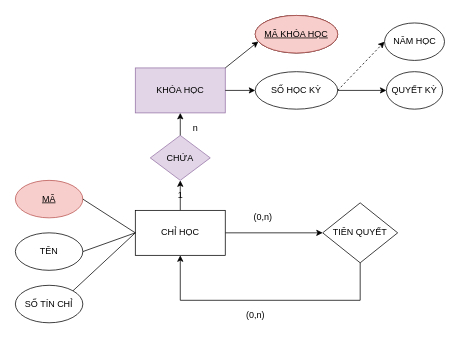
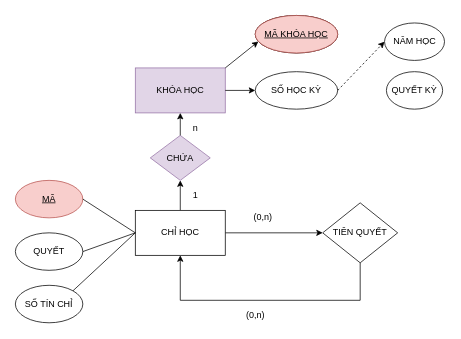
  <mxCell id="0" />
  <mxCell id="1" parent="0" />
  <mxCell id="2" value="" style="edgeStyle=orthogonalEdgeStyle;rounded=0;orthogonalLoop=1;jettySize=auto;html=1;" parent="1" source="4" target="5" edge="1"><mxGeometry relative="1" as="geometry" /></mxCell>
  <mxCell id="3" value="" style="edgeStyle=orthogonalEdgeStyle;rounded=0;orthogonalLoop=1;jettySize=auto;html=1;" parent="1" source="4" target="13" edge="1"><mxGeometry relative="1" as="geometry" /></mxCell>
  <mxCell id="4" value="CHỈ HỌC" style="whiteSpace=wrap;html=1;" parent="1" vertex="1"><mxGeometry x="180" y="280" width="120" height="60" as="geometry" /></mxCell>
  <mxCell id="5" value="TIÊN QUYẾT" style="rhombus;whiteSpace=wrap;html=1;" parent="1" vertex="1"><mxGeometry x="430" y="270" width="100" height="80" as="geometry" /></mxCell>
  <mxCell id="6" value="KHÓA HỌC" style="whiteSpace=wrap;html=1;fillColor=#e1d5e7;strokeColor=#9673a6;" parent="1" vertex="1"><mxGeometry x="180" y="90" width="120" height="60" as="geometry" /></mxCell>
  <mxCell id="7" value="&lt;u&gt;MÃ&lt;/u&gt;" style="ellipse;whiteSpace=wrap;html=1;fillColor=#f8cecc;strokeColor=#b85450;" parent="1" vertex="1"><mxGeometry x="20" y="240" width="90" height="50" as="geometry" /></mxCell>
- <mxCell id="8" value="TÊN" style="ellipse;whiteSpace=wrap;html=1;" parent="1" vertex="1"><mxGeometry x="20" y="310" width="90" height="50" as="geometry" /></mxCell>
+ <mxCell id="8" value="QUYẾT" style="ellipse;whiteSpace=wrap;html=1;" parent="1" vertex="1"><mxGeometry x="20" y="310" width="90" height="50" as="geometry" /></mxCell>
  <mxCell id="9" value="SỐ TÍN CHỈ" style="ellipse;whiteSpace=wrap;html=1;" parent="1" vertex="1"><mxGeometry x="20" y="380" width="90" height="50" as="geometry" /></mxCell>
  <mxCell id="10" value="" style="endArrow=none;html=1;rounded=0;exitX=1;exitY=0.5;exitDx=0;exitDy=0;entryX=0;entryY=0.5;entryDx=0;entryDy=0;" parent="1" source="8" target="4" edge="1"><mxGeometry width="50" height="50" relative="1" as="geometry"><mxPoint x="250" y="320" as="sourcePoint" /><mxPoint x="300" y="270" as="targetPoint" /></mxGeometry></mxCell>
  <mxCell id="11" value="" style="endArrow=none;html=1;rounded=0;exitX=1;exitY=0;exitDx=0;exitDy=0;" parent="1" source="9" edge="1"><mxGeometry width="50" height="50" relative="1" as="geometry"><mxPoint x="120" y="345" as="sourcePoint" /><mxPoint x="180" y="310" as="targetPoint" /></mxGeometry></mxCell>
  <mxCell id="12" value="" style="endArrow=none;html=1;rounded=0;exitX=1;exitY=0.5;exitDx=0;exitDy=0;" parent="1" source="7" edge="1"><mxGeometry width="50" height="50" relative="1" as="geometry"><mxPoint x="106.869" y="397.35" as="sourcePoint" /><mxPoint x="180" y="310" as="targetPoint" /></mxGeometry></mxCell>
  <mxCell id="13" value="CHỨA" style="rhombus;whiteSpace=wrap;html=1;fillColor=#e1d5e7;strokeColor=#9673a6;" parent="1" vertex="1"><mxGeometry x="200" y="180" width="80" height="60" as="geometry" /></mxCell>
  <mxCell id="14" value="" style="endArrow=classic;html=1;rounded=0;exitX=0.5;exitY=0;exitDx=0;exitDy=0;entryX=0.5;entryY=1;entryDx=0;entryDy=0;" parent="1" source="13" target="6" edge="1"><mxGeometry width="50" height="50" relative="1" as="geometry"><mxPoint x="250" y="230" as="sourcePoint" /><mxPoint x="300" y="180" as="targetPoint" /></mxGeometry></mxCell>
  <mxCell id="15" value="&lt;u&gt;MÃ KHÓA HỌC&lt;/u&gt;" style="ellipse;whiteSpace=wrap;html=1;fillColor=#f8cecc;strokeColor=#b85450;" parent="1" vertex="1"><mxGeometry x="340" y="20" width="110" height="50" as="geometry" /></mxCell>
- <mxCell id="16" value="" style="edgeStyle=orthogonalEdgeStyle;rounded=0;orthogonalLoop=1;jettySize=auto;html=1;" parent="1" source="17" target="20" edge="1"><mxGeometry relative="1" as="geometry" /></mxCell>
  <mxCell id="17" value="SỐ HỌC KỲ" style="ellipse;whiteSpace=wrap;html=1;" parent="1" vertex="1"><mxGeometry x="340" y="95" width="110" height="50" as="geometry" /></mxCell>
  <mxCell id="18" value="" style="endArrow=classic;html=1;rounded=0;entryX=0.038;entryY=0.694;entryDx=0;entryDy=0;entryPerimeter=0;" parent="1" target="15" edge="1"><mxGeometry width="50" height="50" relative="1" as="geometry"><mxPoint x="300" y="90" as="sourcePoint" /><mxPoint x="350" y="50" as="targetPoint" /></mxGeometry></mxCell>
  <mxCell id="19" value="" style="endArrow=classic;html=1;rounded=0;exitX=1;exitY=0.5;exitDx=0;exitDy=0;entryX=0;entryY=0.5;entryDx=0;entryDy=0;" parent="1" source="6" target="17" edge="1"><mxGeometry width="50" height="50" relative="1" as="geometry"><mxPoint x="290" as="sourcePoint" y="200" /><mxPoint x="340" y="150" as="targetPoint" /></mxGeometry></mxCell>
  <mxCell id="20" value="QUYẾT KỲ" style="ellipse;whiteSpace=wrap;html=1;" parent="1" vertex="1"><mxGeometry x="515" y="95" width="75" height="50" as="geometry" /></mxCell>
  <mxCell id="21" value="" style="endArrow=classic;html=1;rounded=0;exitX=1;exitY=0.5;exitDx=0;exitDy=0;entryX=0;entryY=0.5;entryDx=0;entryDy=0;dashed=1;" parent="1" source="17" target="24" edge="1"><mxGeometry width="50" height="50" relative="1" as="geometry"><mxPoint x="460" y="110" as="sourcePoint" /><mxPoint x="510" y="60" as="targetPoint" /></mxGeometry></mxCell>
  <mxCell id="22" value="MÃ KHÓA HỌC" style="ellipse;whiteSpace=wrap;html=1;" parent="1" vertex="1"><mxGeometry x="340" y="20" width="110" height="50" as="geometry" /></mxCell>
  <mxCell id="23" value="&lt;u&gt;MÃ KHÓA HỌC&lt;/u&gt;" style="ellipse;whiteSpace=wrap;html=1;fillColor=#f8cecc;strokeColor=#b85450;" parent="1" vertex="1"><mxGeometry x="340" y="20" width="110" height="50" as="geometry" /></mxCell>
  <mxCell id="24" value="NĂM HỌC" style="ellipse;whiteSpace=wrap;html=1;" parent="1" vertex="1"><mxGeometry x="512.5" y="30" width="80" height="50" as="geometry" /></mxCell>
  <mxCell id="25" value="(0,n)" style="text;html=1;align=center;verticalAlign=middle;resizable=0;points=[];autosize=1;strokeColor=none;fillColor=none;" parent="1" vertex="1"><mxGeometry x="330" y="280" width="40" height="20" as="geometry" /></mxCell>
  <mxCell id="26" value="" style="endArrow=classic;html=1;rounded=0;entryX=0.5;entryY=1;entryDx=0;entryDy=0;exitX=0.5;exitY=1;exitDx=0;exitDy=0;" edge="1" parent="1" source="5" target="4"><mxGeometry width="50" height="50" relative="1" as="geometry"><mxPoint x="490" y="400" as="sourcePoint" /><mxPoint x="410" y="390" as="targetPoint" /><Array as="points"><mxPoint x="480" y="400" /><mxPoint x="240" y="400" /></Array></mxGeometry></mxCell>
- <mxCell id="27" value="1" style="text;html=1;align=center;verticalAlign=middle;resizable=0;points=[];autosize=1;strokeColor=none;fillColor=none;" vertex="1" parent="1"><mxGeometry x="230" y="250" width="20" height="20" as="geometry" /></mxCell>
+ <mxCell id="27" value="1" style="text;html=1;align=center;verticalAlign=middle;resizable=0;points=[];autosize=1;strokeColor=none;fillColor=none;" vertex="1" parent="1"><mxGeometry x="250" y="250" width="20" height="20" as="geometry" /></mxCell>
  <mxCell id="28" value="n" style="text;html=1;align=center;verticalAlign=middle;resizable=0;points=[];autosize=1;strokeColor=none;fillColor=none;" vertex="1" parent="1"><mxGeometry x="250" y="160" width="20" height="20" as="geometry" /></mxCell>
  <mxCell id="29" value="(0,n)" style="text;html=1;align=center;verticalAlign=middle;resizable=0;points=[];autosize=1;strokeColor=none;fillColor=none;" vertex="1" parent="1"><mxGeometry x="320" y="410" width="40" height="20" as="geometry" /></mxCell>
